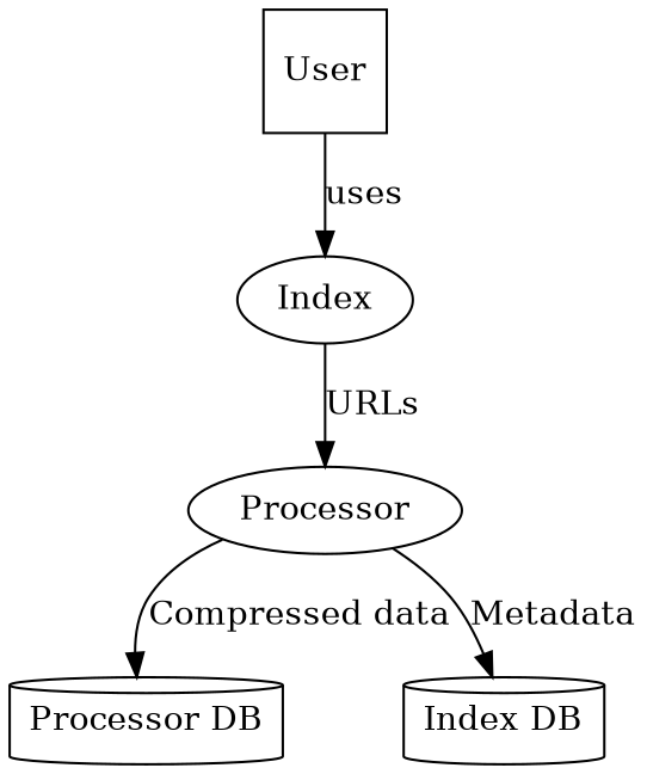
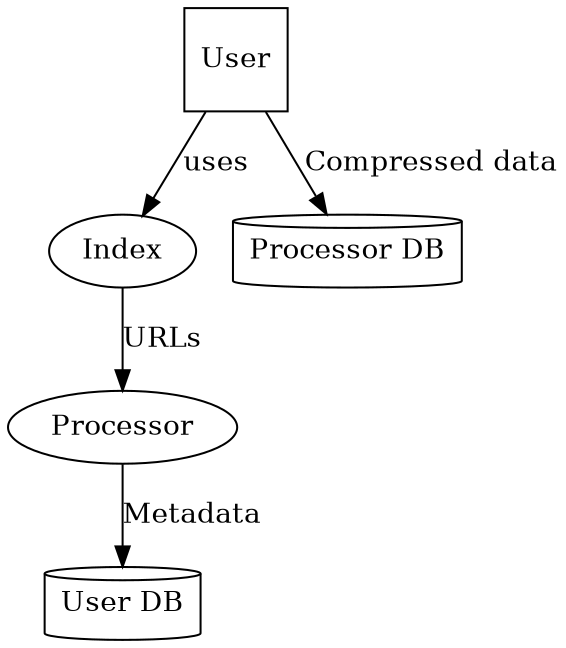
  digraph {
    User [shape=square]
    n2 [label=Index]
    Processor
    n4 [label="Processor DB" shape=cylinder]
-   "Index DB" [shape=cylinder]
+   "Index DB" [shape=cylinder label="User DB"]
    User -> n2 [label=uses]
    n2 -> Processor [label=URLs]
-   Processor -> n4 [label="Compressed data"]
+   User -> n4 [label="Compressed data"]
    Processor -> "Index DB" [label=Metadata]
  }
